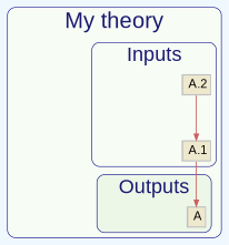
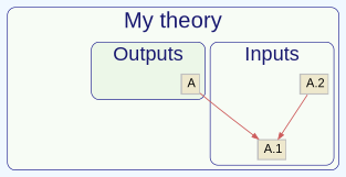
  digraph {
    bgcolor=aliceblue
    compound=true
    fontname=Arial
    labeljust=c
    rankdir=TB
    ranksep=1
    node [fillcolor=gray fontname=Arial shape=plaintext style=filled]
    edge [color=indianred fontcolor=indianred fontname=Arial fontsize=14.0 penwidth=1.5 style=bold]
    n1 [height=0 label=<<TABLE  BORDER="0" CELLBORDER="0" CELLPADDING="4" CELLSPACING="2" >                            <TR><TD  BORDER="0" CELLPADDING="4"  BGCOLOR="cornsilk2"><FONT POINT-SIZE="20"> A.1</FONT></TD></TR>              </TABLE>> margin=0 width=0]
    n2 [height=0 label=<<TABLE  BORDER="0" CELLBORDER="0" CELLPADDING="4" CELLSPACING="2" >                            <TR><TD  BORDER="0" CELLPADDING="4"  BGCOLOR="cornsilk2"><FONT POINT-SIZE="20"> A.2</FONT></TD></TR>              </TABLE>> margin=0 width=0]
    cluster_2dummy [height=.001 style=invis width=.001]
    n4 [height=0 label=<<TABLE  BORDER="0" CELLBORDER="0" CELLPADDING="4" CELLSPACING="2" >                            <TR><TD  BORDER="0" CELLPADDING="4"  BGCOLOR="cornsilk2"><FONT POINT-SIZE="20"> A</FONT></TD></TR>              </TABLE>> margin=0 width=0]
    cluster_5dummy [height=.001 style=invis width=.001]
    cluster_1dummy [height=.001 style=invis width=.001]
    subgraph cluster_1 {
      bgcolor="#F7FCF5"
      color=navy
      fontcolor=midnightblue
      fontsize=36
      label="My theory"
      rank=source
      style=rounded
      cluster_1dummy
      subgraph cluster_2 {
        bgcolor="#F7FCF5"
        color=navy
        fontcolor=midnightblue
        fontsize=32
        label=Inputs
        rank=source
        style=rounded
        n1
        n2
        cluster_2dummy
      }
      subgraph cluster_3 {
        bgcolor="#ECF7E8"
        color=navy
        fontcolor=midnightblue
        fontsize=32
        label=Outputs
        rank=source
        style=rounded
        n4
        cluster_5dummy
      }
    }
-   n1 -> n4
+   n4 -> n1
    n2 -> n1
  }
